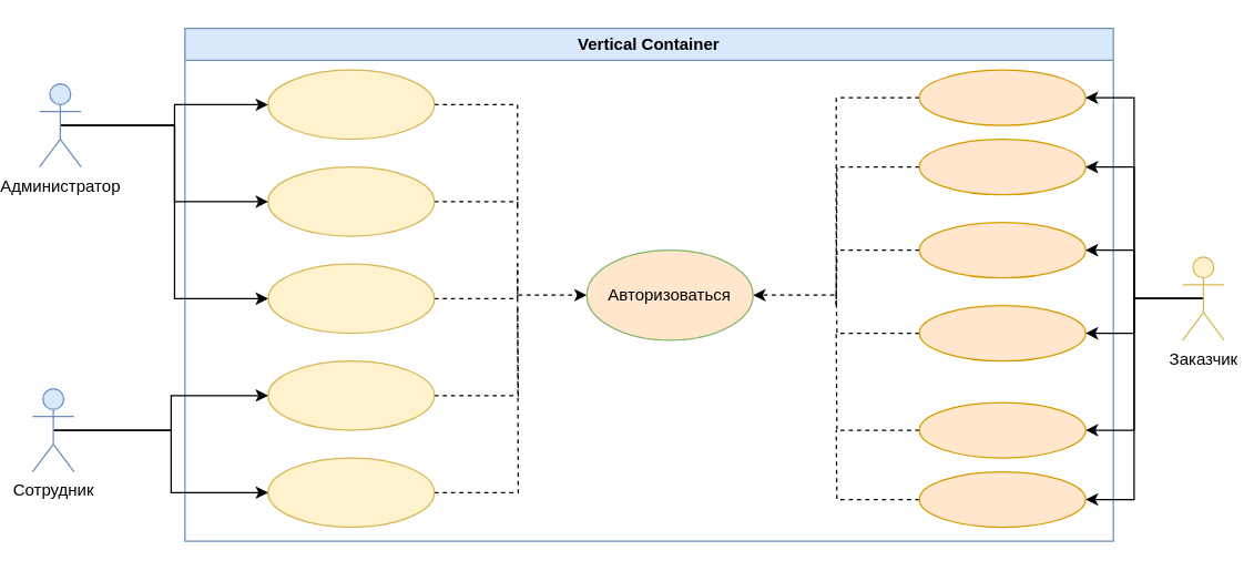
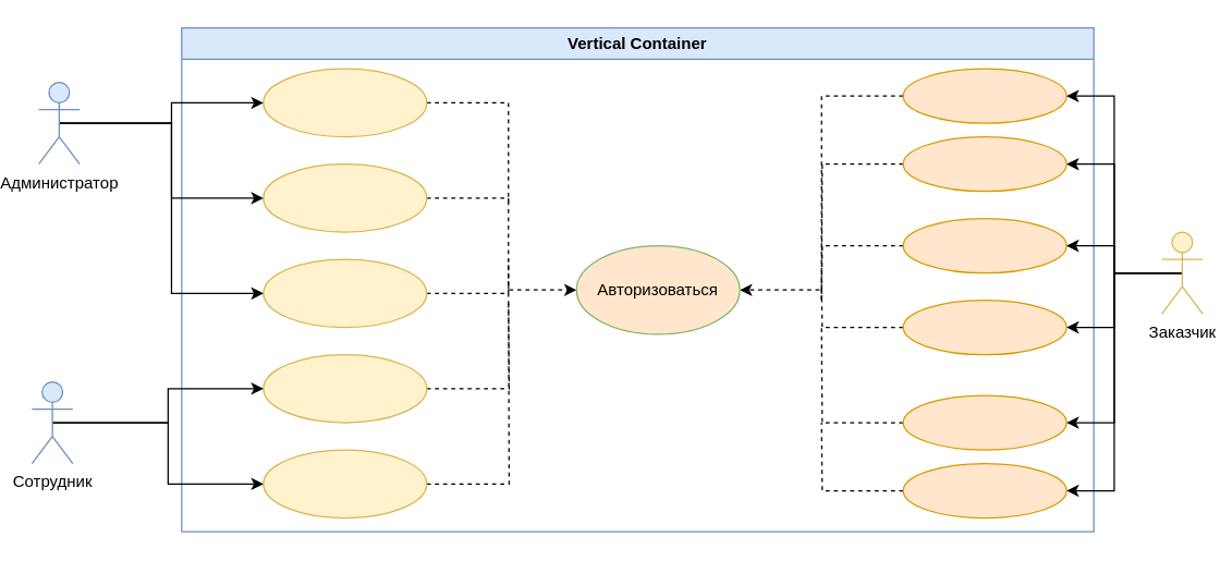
  <mxCell id="0" />
  <mxCell id="1" parent="0" />
  <mxCell id="2" value="Vertical Container" style="swimlane;whiteSpace=wrap;html=1;fillColor=#dae8fc;strokeColor=#6c8ebf;" vertex="1" parent="1"><mxGeometry x="130" y="20" width="670" height="370" as="geometry" /></mxCell>
  <mxCell id="3" style="edgeStyle=orthogonalEdgeStyle;rounded=0;orthogonalLoop=1;jettySize=auto;html=1;exitX=1;exitY=0.5;exitDx=0;exitDy=0;entryX=0;entryY=0.5;entryDx=0;entryDy=0;dashed=1;" edge="1" parent="2" source="4" target="25"><mxGeometry relative="1" as="geometry"><Array as="points"><mxPoint x="240" y="55" /><mxPoint x="240" y="193" /></Array></mxGeometry></mxCell>
  <mxCell id="4" value="" style="ellipse;whiteSpace=wrap;html=1;fillColor=#fff2cc;strokeColor=#d6b656;" vertex="1" parent="2"><mxGeometry x="60" y="30" width="120" height="50" as="geometry" /></mxCell>
  <mxCell id="5" style="edgeStyle=orthogonalEdgeStyle;rounded=0;orthogonalLoop=1;jettySize=auto;html=1;exitX=1;exitY=0.5;exitDx=0;exitDy=0;dashed=1;endArrow=none;endFill=0;" edge="1" parent="2" source="6"><mxGeometry relative="1" as="geometry"><mxPoint x="240" y="130" as="targetPoint" /><Array as="points"><mxPoint x="240" y="125" /></Array></mxGeometry></mxCell>
  <mxCell id="6" value="" style="ellipse;whiteSpace=wrap;html=1;fillColor=#fff2cc;strokeColor=#d6b656;" vertex="1" parent="2"><mxGeometry x="60" y="100" width="120" height="50" as="geometry" /></mxCell>
  <mxCell id="7" style="edgeStyle=orthogonalEdgeStyle;rounded=0;orthogonalLoop=1;jettySize=auto;html=1;exitX=1;exitY=0.5;exitDx=0;exitDy=0;dashed=1;endArrow=none;endFill=0;" edge="1" parent="2" source="8"><mxGeometry relative="1" as="geometry"><mxPoint x="240.0" y="170" as="targetPoint" /><Array as="points"><mxPoint x="240" y="195" /></Array></mxGeometry></mxCell>
  <mxCell id="8" value="" style="ellipse;whiteSpace=wrap;html=1;fillColor=#fff2cc;strokeColor=#d6b656;" vertex="1" parent="2"><mxGeometry x="60" y="170" width="120" height="50" as="geometry" /></mxCell>
  <mxCell id="9" style="edgeStyle=orthogonalEdgeStyle;rounded=0;orthogonalLoop=1;jettySize=auto;html=1;exitX=1;exitY=0.5;exitDx=0;exitDy=0;dashed=1;endArrow=none;endFill=0;" edge="1" parent="2" source="10"><mxGeometry relative="1" as="geometry"><mxPoint x="240.0" y="190" as="targetPoint" /></mxGeometry></mxCell>
  <mxCell id="10" value="" style="ellipse;whiteSpace=wrap;html=1;fillColor=#fff2cc;strokeColor=#d6b656;" vertex="1" parent="2"><mxGeometry x="60" y="310" width="120" height="50" as="geometry" /></mxCell>
  <mxCell id="11" style="edgeStyle=orthogonalEdgeStyle;rounded=0;orthogonalLoop=1;jettySize=auto;html=1;exitX=1;exitY=0.5;exitDx=0;exitDy=0;dashed=1;endArrow=none;endFill=0;" edge="1" parent="2" source="12"><mxGeometry relative="1" as="geometry"><mxPoint x="240.0" y="200" as="targetPoint" /></mxGeometry></mxCell>
  <mxCell id="12" value="" style="ellipse;whiteSpace=wrap;html=1;fillColor=#fff2cc;strokeColor=#d6b656;" vertex="1" parent="2"><mxGeometry x="60" y="240" width="120" height="50" as="geometry" /></mxCell>
  <mxCell id="13" style="edgeStyle=orthogonalEdgeStyle;rounded=0;orthogonalLoop=1;jettySize=auto;html=1;exitX=0;exitY=0.5;exitDx=0;exitDy=0;entryX=1;entryY=0.5;entryDx=0;entryDy=0;dashed=1;" edge="1" parent="2" source="14" target="25"><mxGeometry relative="1" as="geometry" /></mxCell>
  <mxCell id="14" value="" style="ellipse;whiteSpace=wrap;html=1;fillColor=#ffe6cc;strokeColor=#d79b00;" vertex="1" parent="2"><mxGeometry x="530" y="30" width="120" height="40" as="geometry" /></mxCell>
  <mxCell id="15" style="edgeStyle=orthogonalEdgeStyle;rounded=0;orthogonalLoop=1;jettySize=auto;html=1;exitX=0;exitY=0.5;exitDx=0;exitDy=0;dashed=1;endArrow=none;endFill=0;" edge="1" parent="2" source="16"><mxGeometry relative="1" as="geometry"><mxPoint x="470.0" y="200" as="targetPoint" /></mxGeometry></mxCell>
  <mxCell id="16" value="" style="ellipse;whiteSpace=wrap;html=1;fillColor=#ffe6cc;strokeColor=#d79b00;" vertex="1" parent="2"><mxGeometry x="530" y="80" width="120" height="40" as="geometry" /></mxCell>
  <mxCell id="17" style="edgeStyle=orthogonalEdgeStyle;rounded=0;orthogonalLoop=1;jettySize=auto;html=1;exitX=0;exitY=0.5;exitDx=0;exitDy=0;dashed=1;endArrow=none;endFill=0;" edge="1" parent="2" source="18"><mxGeometry relative="1" as="geometry"><mxPoint x="470.0" y="200" as="targetPoint" /></mxGeometry></mxCell>
  <mxCell id="18" value="" style="ellipse;whiteSpace=wrap;html=1;fillColor=#ffe6cc;strokeColor=#d79b00;" vertex="1" parent="2"><mxGeometry x="530" y="140" width="120" height="40" as="geometry" /></mxCell>
  <mxCell id="19" style="edgeStyle=orthogonalEdgeStyle;rounded=0;orthogonalLoop=1;jettySize=auto;html=1;exitX=0;exitY=0.5;exitDx=0;exitDy=0;dashed=1;endArrow=none;endFill=0;" edge="1" parent="2" source="20"><mxGeometry relative="1" as="geometry"><mxPoint x="470.0" y="190" as="targetPoint" /></mxGeometry></mxCell>
  <mxCell id="20" value="" style="ellipse;whiteSpace=wrap;html=1;fillColor=#ffe6cc;strokeColor=#d79b00;" vertex="1" parent="2"><mxGeometry x="530" y="200" width="120" height="40" as="geometry" /></mxCell>
  <mxCell id="21" style="edgeStyle=orthogonalEdgeStyle;rounded=0;orthogonalLoop=1;jettySize=auto;html=1;exitX=0;exitY=0.5;exitDx=0;exitDy=0;endArrow=none;endFill=0;dashed=1;" edge="1" parent="2" source="22"><mxGeometry relative="1" as="geometry"><mxPoint x="470.0" y="220" as="targetPoint" /></mxGeometry></mxCell>
  <mxCell id="22" value="" style="ellipse;whiteSpace=wrap;html=1;fillColor=#ffe6cc;strokeColor=#d79b00;" vertex="1" parent="2"><mxGeometry x="530" y="270" width="120" height="40" as="geometry" /></mxCell>
  <mxCell id="23" style="edgeStyle=orthogonalEdgeStyle;rounded=0;orthogonalLoop=1;jettySize=auto;html=1;exitX=0;exitY=0.5;exitDx=0;exitDy=0;dashed=1;endArrow=none;endFill=0;" edge="1" parent="2" source="24"><mxGeometry relative="1" as="geometry"><mxPoint x="470.0" y="290" as="targetPoint" /></mxGeometry></mxCell>
  <mxCell id="24" value="" style="ellipse;whiteSpace=wrap;html=1;fillColor=#ffe6cc;strokeColor=#d79b00;" vertex="1" parent="2"><mxGeometry x="530" y="320" width="120" height="40" as="geometry" /></mxCell>
  <mxCell id="25" value="Авторизоваться" style="ellipse;whiteSpace=wrap;html=1;fillColor=#ffe6cc;strokeColor=#82b366;" vertex="1" parent="2"><mxGeometry x="290" y="160" width="120" height="65" as="geometry" /></mxCell>
  <mxCell id="26" style="edgeStyle=orthogonalEdgeStyle;rounded=0;orthogonalLoop=1;jettySize=auto;html=1;exitX=0.5;exitY=0.5;exitDx=0;exitDy=0;exitPerimeter=0;entryX=0;entryY=0.5;entryDx=0;entryDy=0;" edge="1" parent="1" source="29" target="4"><mxGeometry relative="1" as="geometry" /></mxCell>
  <mxCell id="27" style="edgeStyle=orthogonalEdgeStyle;rounded=0;orthogonalLoop=1;jettySize=auto;html=1;exitX=0.5;exitY=0.5;exitDx=0;exitDy=0;exitPerimeter=0;entryX=0;entryY=0.5;entryDx=0;entryDy=0;" edge="1" parent="1" source="29" target="6"><mxGeometry relative="1" as="geometry" /></mxCell>
  <mxCell id="28" style="edgeStyle=orthogonalEdgeStyle;rounded=0;orthogonalLoop=1;jettySize=auto;html=1;exitX=0.5;exitY=0.5;exitDx=0;exitDy=0;exitPerimeter=0;entryX=0;entryY=0.5;entryDx=0;entryDy=0;" edge="1" parent="1" source="29" target="8"><mxGeometry relative="1" as="geometry" /></mxCell>
  <mxCell id="29" value="Администратор" style="shape=umlActor;verticalLabelPosition=bottom;verticalAlign=top;html=1;outlineConnect=0;fillColor=#dae8fc;strokeColor=#6c8ebf;" vertex="1" parent="1"><mxGeometry x="25" y="60" width="30" height="60" as="geometry" /></mxCell>
  <mxCell id="30" style="edgeStyle=orthogonalEdgeStyle;rounded=0;orthogonalLoop=1;jettySize=auto;html=1;exitX=0.5;exitY=0.5;exitDx=0;exitDy=0;exitPerimeter=0;entryX=0;entryY=0.5;entryDx=0;entryDy=0;" edge="1" parent="1" source="32" target="12"><mxGeometry relative="1" as="geometry" /></mxCell>
  <mxCell id="31" style="edgeStyle=orthogonalEdgeStyle;rounded=0;orthogonalLoop=1;jettySize=auto;html=1;exitX=0.5;exitY=0.5;exitDx=0;exitDy=0;exitPerimeter=0;entryX=0;entryY=0.5;entryDx=0;entryDy=0;" edge="1" parent="1" source="32" target="10"><mxGeometry relative="1" as="geometry" /></mxCell>
  <mxCell id="32" value="Сотрудник" style="shape=umlActor;verticalLabelPosition=bottom;verticalAlign=top;html=1;outlineConnect=0;fillColor=#dae8fc;strokeColor=#6c8ebf;" vertex="1" parent="1"><mxGeometry x="20" y="280" width="30" height="60" as="geometry" /></mxCell>
  <mxCell id="33" style="edgeStyle=orthogonalEdgeStyle;rounded=0;orthogonalLoop=1;jettySize=auto;html=1;exitX=0.5;exitY=0.5;exitDx=0;exitDy=0;exitPerimeter=0;entryX=1;entryY=0.5;entryDx=0;entryDy=0;" edge="1" parent="1" source="39" target="14"><mxGeometry relative="1" as="geometry" /></mxCell>
  <mxCell id="34" style="edgeStyle=orthogonalEdgeStyle;rounded=0;orthogonalLoop=1;jettySize=auto;html=1;exitX=0.5;exitY=0.5;exitDx=0;exitDy=0;exitPerimeter=0;entryX=1;entryY=0.5;entryDx=0;entryDy=0;" edge="1" parent="1" source="39" target="16"><mxGeometry relative="1" as="geometry" /></mxCell>
  <mxCell id="35" style="edgeStyle=orthogonalEdgeStyle;rounded=0;orthogonalLoop=1;jettySize=auto;html=1;exitX=0.5;exitY=0.5;exitDx=0;exitDy=0;exitPerimeter=0;entryX=1;entryY=0.5;entryDx=0;entryDy=0;" edge="1" parent="1" source="39" target="18"><mxGeometry relative="1" as="geometry" /></mxCell>
  <mxCell id="36" style="edgeStyle=orthogonalEdgeStyle;rounded=0;orthogonalLoop=1;jettySize=auto;html=1;exitX=0.5;exitY=0.5;exitDx=0;exitDy=0;exitPerimeter=0;entryX=1;entryY=0.5;entryDx=0;entryDy=0;" edge="1" parent="1" source="39" target="20"><mxGeometry relative="1" as="geometry" /></mxCell>
  <mxCell id="37" style="edgeStyle=orthogonalEdgeStyle;rounded=0;orthogonalLoop=1;jettySize=auto;html=1;exitX=0.5;exitY=0.5;exitDx=0;exitDy=0;exitPerimeter=0;entryX=1;entryY=0.5;entryDx=0;entryDy=0;" edge="1" parent="1" source="39" target="22"><mxGeometry relative="1" as="geometry" /></mxCell>
  <mxCell id="38" style="edgeStyle=orthogonalEdgeStyle;rounded=0;orthogonalLoop=1;jettySize=auto;html=1;exitX=0.5;exitY=0.5;exitDx=0;exitDy=0;exitPerimeter=0;entryX=1;entryY=0.5;entryDx=0;entryDy=0;" edge="1" parent="1" source="39" target="24"><mxGeometry relative="1" as="geometry" /></mxCell>
- <mxCell id="39" value="Заказчик" style="shape=umlActor;verticalLabelPosition=bottom;verticalAlign=top;html=1;outlineConnect=0;fillColor=#fff2cc;strokeColor=#d6b656;" vertex="1" parent="1"><mxGeometry x="850" y="185" width="30" height="60" as="geometry" /></mxCell>
+ <mxCell id="39" value="Заказчик" style="shape=umlActor;verticalLabelPosition=bottom;verticalAlign=top;html=1;outlineConnect=0;fillColor=#fff2cc;strokeColor=#d6b656;" vertex="1" parent="1"><mxGeometry x="850" y="170" width="30" height="60" as="geometry" /></mxCell>
